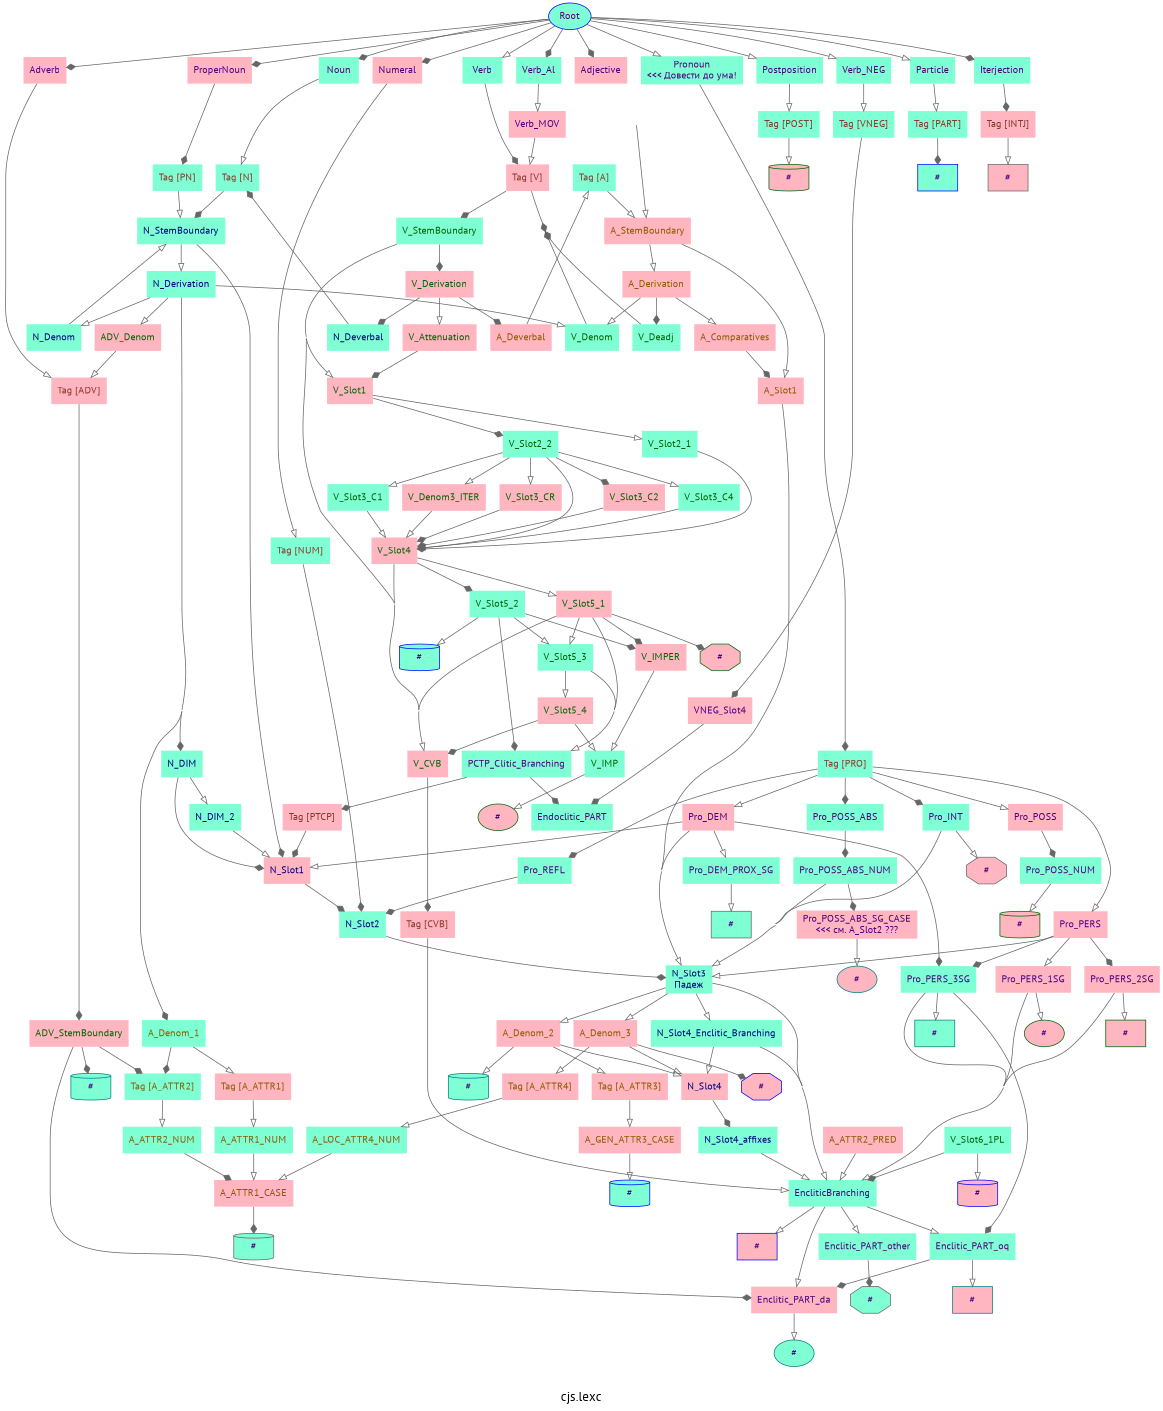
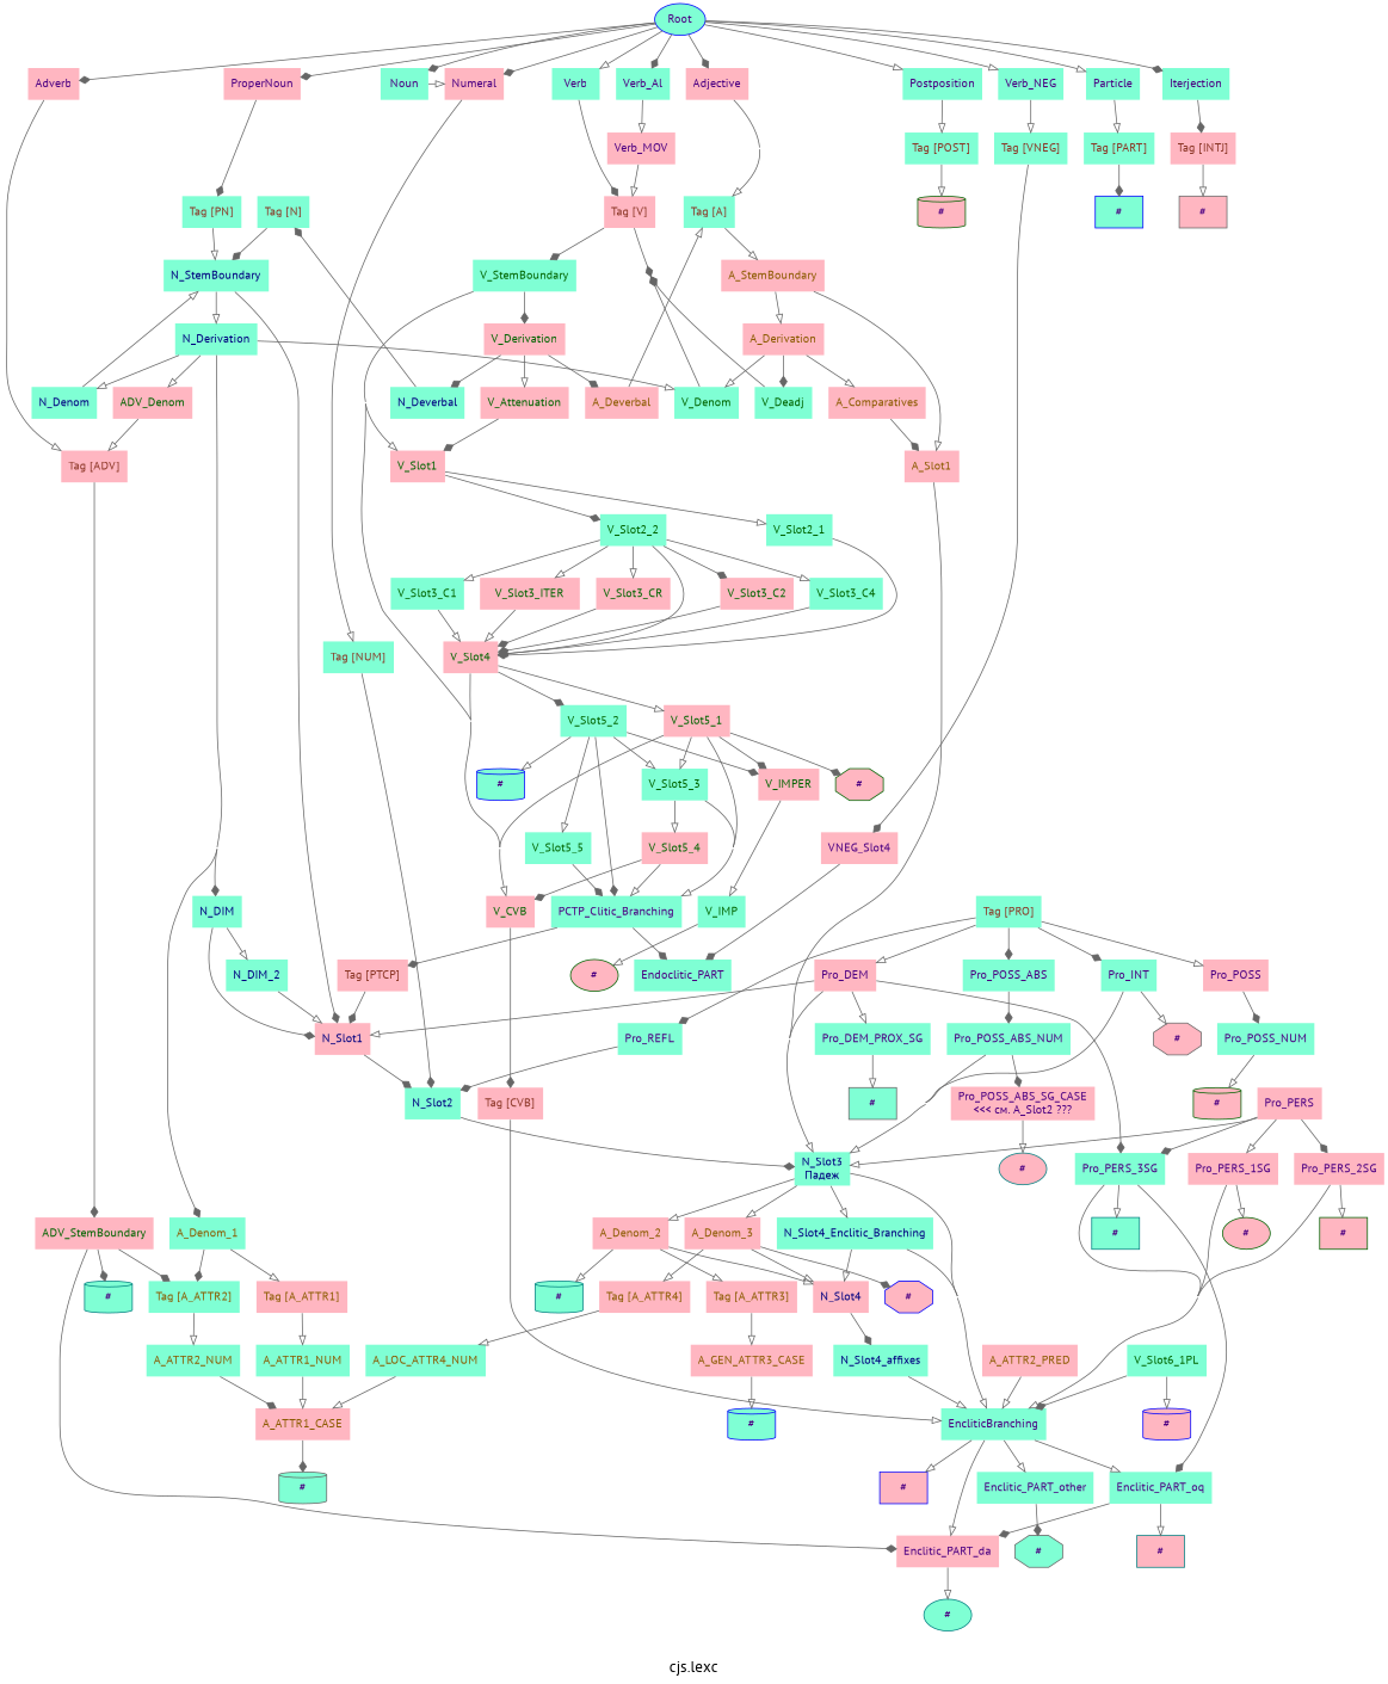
  digraph {
    concentrate=true
    fontname="PT Sans"
    fontsize=18
    label="cjs.lexc"
    node [color=darkgreen fillcolor=aquamarine fontcolor=indigo fontname="PT Sans" fontsize=14 shape=none style=filled]
    edge [arrowhead=onormal color=gray40]
    n1 [color=gray40 label=Noun]
    n2 [fillcolor=lightpink label=ProperNoun]
-   n3 [color=blue label="Pronoun\n<<< Довести до ума!"]
    n4 [label=Postposition]
    n5 [color=gray40 fillcolor=lightpink label=Adjective]
    n6 [color=gray40 fillcolor=lightpink label=Numeral]
    n7 [color=gray40 label=Verb]
    n8 [label=Verb_Al]
    n9 [color=gray40 label=Verb_NEG]
    n10 [color=blue fillcolor=lightpink label=Adverb]
    n11 [color=blue label=Particle]
    n12 [color=blue label=Iterjection]
    n13 [fontcolor=tomato4 label="Tag [N]"]
    n14 [color=gray40 fillcolor=lightpink fontcolor=tomato4 label="Tag [V]"]
    n15 [color=gray40 fontcolor=tomato4 label="Tag [A]"]
    n16 [color=blue fontcolor=tomato4 label="Tag [PN]"]
    n17 [fontcolor=tomato4 label="Tag [PRO]"]
    n18 [color=teal fontcolor=tomato4 label="Tag [POST]"]
    n19 [color=blue fontcolor=tomato4 label="Tag [NUM]"]
    n20 [fillcolor=lightpink label=Verb_MOV]
    n21 [color=teal fontcolor=tomato4 label="Tag [VNEG]"]
    n22 [color=teal fillcolor=lightpink fontcolor=tomato4 label="Tag [ADV]"]
    n23 [fontcolor=tomato4 label="Tag [PART]"]
    n24 [color=gray40 fillcolor=lightpink fontcolor=tomato4 label="Tag [INTJ]"]
    n25 [color=teal fontcolor=navy label=N_StemBoundary]
    n26 [fontcolor=darkgreen label=V_StemBoundary]
    n27 [color=blue fillcolor=lightpink fontcolor=orange4 label=A_StemBoundary]
    n28 [fillcolor=lightpink fontcolor=navy label=N_Slot1]
    n29 [color=teal fontcolor=navy label=N_Derivation]
    n30 [color=blue fillcolor=lightpink fontcolor=darkgreen label=V_Derivation]
    n31 [fillcolor=lightpink fontcolor=darkgreen label=V_Slot1]
    n32 [color=gray40 fillcolor=lightpink fontcolor=darkgreen label=V_CVB]
    n33 [fillcolor=lightpink fontcolor=orange4 label=A_Derivation]
    n34 [fillcolor=lightpink fontcolor=orange4 label=A_Slot1]
    n35 [color=teal fillcolor=lightpink label=Pro_PERS]
    n36 [fillcolor=lightpink label=Pro_POSS]
    n37 [color=gray40 label=Pro_POSS_ABS]
    n38 [color=blue fillcolor=lightpink label=Pro_DEM]
    n39 [color=teal label=Pro_INT]
    n40 [label=Pro_REFL]
    n41 [fillcolor=lightpink label="#" shape=cylinder]
    n42 [fontcolor=navy label=N_Slot2]
    n43 [fillcolor=lightpink label=VNEG_Slot4]
    n44 [color=gray40 fillcolor=lightpink fontcolor=darkgreen label=ADV_StemBoundary]
    n45 [color=blue label="#" shape=box]
    n46 [color=gray40 fillcolor=lightpink label="#" shape=box]
    n47 [color=blue label=Root shape=ellipse]
    n48 [color=teal fontcolor=navy label="N_Slot3\nПадеж"]
    n49 [color=gray40 fillcolor=lightpink label=Pro_PERS_1SG]
    n50 [color=blue fillcolor=lightpink label=Pro_PERS_2SG]
    n51 [color=gray40 label=Pro_PERS_3SG]
    n52 [label=Pro_POSS_NUM]
    n53 [label=Pro_POSS_ABS_NUM]
    n54 [color=gray40 label=Pro_DEM_PROX_SG]
    n55 [color=gray40 fillcolor=lightpink label="#" shape=octagon]
    n56 [color=blue label=Endoclitic_PART]
    n57 [fillcolor=lightpink label=Enclitic_PART_da]
    n58 [color=teal fontcolor=orange4 label="Tag [A_ATTR2]"]
    n59 [color=teal label="#" shape=cylinder]
    n60 [color=teal fontcolor=navy label=N_DIM]
    n61 [color=blue fontcolor=orange4 label=A_Denom_1]
    n62 [fontcolor=navy label=N_Denom]
    n63 [color=gray40 fontcolor=darkgreen label=V_Denom]
    n64 [color=blue fillcolor=lightpink fontcolor=darkgreen label=ADV_Denom]
    n65 [color=gray40 fillcolor=lightpink fontcolor=darkgreen label=V_Attenuation]
    n66 [color=blue fontcolor=navy label=N_Deverbal]
    n67 [color=gray40 fillcolor=lightpink fontcolor=orange4 label=A_Deverbal]
    n68 [fontcolor=darkgreen label=V_Slot2_1]
    n69 [color=teal fontcolor=darkgreen label=V_Slot2_2]
    n70 [fillcolor=lightpink fontcolor=tomato4 label="Tag [CVB]"]
    n71 [color=teal fillcolor=lightpink fontcolor=orange4 label=A_Comparatives]
    n72 [color=gray40 fontcolor=darkgreen label=V_Deadj]
    n73 [color=teal label="#" shape=ellipse]
    n74 [color=teal fontcolor=orange4 label=A_ATTR2_NUM]
    n75 [color=blue label=EncliticBranching]
    n76 [color=blue fontcolor=navy label=N_Slot4_Enclitic_Branching]
    n77 [color=gray40 fillcolor=lightpink fontcolor=orange4 label=A_Denom_2]
    n78 [fillcolor=lightpink fontcolor=orange4 label=A_Denom_3]
    n79 [color=teal fillcolor=lightpink fontcolor=darkgreen label=V_Slot4]
    n80 [color=blue fillcolor=lightpink fontcolor=darkgreen label=V_Slot3_C2]
    n81 [color=blue fontcolor=darkgreen label=V_Slot3_C4]
    n82 [color=blue fontcolor=darkgreen label=V_Slot3_C1]
-   n83 [color=gray40 fillcolor=lightpink fontcolor=darkgreen label=V_Denom3_ITER]
+   n83 [color=gray40 fillcolor=lightpink fontcolor=darkgreen label=V_Slot3_ITER]
    n84 [color=teal fillcolor=lightpink fontcolor=darkgreen label=V_Slot3_CR]
    n85 [color=gray40 fillcolor=lightpink fontcolor=darkgreen label=V_Slot5_1]
    n86 [color=gray40 fontcolor=darkgreen label=V_Slot5_2]
    n87 [label=Enclitic_PART_oq]
    n88 [color=gray40 label=Enclitic_PART_other]
    n89 [color=blue fillcolor=lightpink label="#" shape=box]
    n90 [color=gray40 fontcolor=darkgreen label=V_Slot5_3]
    n91 [label=PCTP_Clitic_Branching]
    n92 [fillcolor=lightpink label="#" shape=octagon]
    n93 [color=gray40 fillcolor=lightpink fontcolor=darkgreen label=V_IMPER]
+   n94 [fontcolor=darkgreen label=V_Slot5_5]
    n95 [color=blue label="#" shape=cylinder]
    n96 [color=teal fillcolor=lightpink fontcolor=darkgreen label=V_Slot5_4]
    n97 [color=blue fillcolor=lightpink fontcolor=tomato4 label="Tag [PTCP]"]
    n98 [fontcolor=darkgreen label=V_IMP]
    n99 [fillcolor=lightpink label="#" shape=ellipse]
    n100 [color=blue fontcolor=darkgreen label=V_Slot6_1PL]
    n101 [color=blue fillcolor=lightpink label="#" shape=cylinder]
    n102 [color=teal fillcolor=lightpink label="#" shape=box]
    n103 [color=gray40 label="#" shape=octagon]
    n104 [fillcolor=lightpink fontcolor=orange4 label=A_ATTR1_CASE]
    n105 [color=gray40 label="#" shape=cylinder]
    n106 [fontcolor=navy label=N_DIM_2]
    n107 [color=gray40 fillcolor=lightpink fontcolor=orange4 label="Tag [A_ATTR1]"]
    n108 [fontcolor=orange4 label=A_ATTR1_NUM]
    n109 [color=blue fillcolor=lightpink fontcolor=navy label=N_Slot4]
    n110 [color=gray40 fillcolor=lightpink fontcolor=orange4 label="Tag [A_ATTR3]"]
    n111 [color=teal label="#" shape=cylinder]
    n112 [color=teal fillcolor=lightpink fontcolor=orange4 label="Tag [A_ATTR4]"]
    n113 [color=blue fillcolor=lightpink label="#" shape=octagon]
    n114 [fontcolor=navy label=N_Slot4_affixes]
    n115 [color=gray40 fillcolor=lightpink fontcolor=orange4 label=A_GEN_ATTR3_CASE]
    n116 [color=teal fontcolor=orange4 label=A_LOC_ATTR4_NUM]
    n117 [color=blue label="#" shape=cylinder]
    n118 [color=gray40 fillcolor=lightpink fontcolor=orange4 label=A_ATTR2_PRED]
    n119 [fillcolor=lightpink label="#" shape=ellipse]
    n120 [fillcolor=lightpink label="#" shape=box]
    n121 [color=teal label="#" shape=box]
    n122 [fillcolor=lightpink label="#" shape=cylinder]
    n123 [fillcolor=lightpink label="Pro_POSS_ABS_SG_CASE\n<<< см. A_Slot2 ???"]
    n124 [color=gray40 label="#" shape=box]
    n125 [color=teal fillcolor=lightpink label="#" shape=ellipse]
    subgraph sub_1 {
      rank=same
      n1
      n2
-     n3
      n4
      n5
      n6
      n7
      n8
      n9
      n10
      n11
      n12
    }
    subgraph sub_2 {
      rank=same
      n13
      n14
      n15
    }
-   n1 -> n13
+   n1 -> n6
    n2 -> n16 [arrowhead=diamond]
-   n3 -> n17 [arrowhead=diamond]
    n4 -> n18
-   n5 -> n27
+   n5 -> n15
    n6 -> n19
    n7 -> n14 [arrowhead=diamond]
    n8 -> n20
    n9 -> n21
    n10 -> n22
    n11 -> n23
    n12 -> n24 [arrowhead=diamond]
    n13 -> n25 [arrowhead=diamond]
    n14 -> n26 [arrowhead=diamond]
    n15 -> n27
    n16 -> n25
-   n17 -> n35
    n17 -> n36
    n17 -> n37 [arrowhead=diamond]
    n17 -> n38
    n17 -> n39 [arrowhead=diamond]
    n17 -> n40 [arrowhead=diamond]
    n18 -> n41
    n19 -> n42 [arrowhead=diamond]
    n20 -> n14
    n21 -> n43 [arrowhead=diamond]
    n22 -> n44 [arrowhead=diamond]
    n23 -> n45 [arrowhead=diamond]
    n24 -> n46
    n25 -> n28 [arrowhead=diamond]
    n25 -> n29
    n26 -> n30 [arrowhead=diamond]
    n26 -> n31
    n26 -> n32
    n27 -> n33
    n27 -> n34
    n28 -> n42 [arrowhead=diamond]
    n29 -> n60 [arrowhead=diamond]
    n29 -> n61 [arrowhead=diamond]
    n29 -> n62
    n29 -> n63
    n29 -> n64
    n30 -> n65
    n30 -> n66 [arrowhead=diamond]
    n30 -> n67 [arrowhead=diamond]
    n31 -> n68
    n31 -> n69 [arrowhead=diamond]
    n32 -> n70 [arrowhead=diamond]
    n33 -> n63
    n33 -> n71
    n33 -> n72 [arrowhead=diamond]
    n34 -> n48
    n35 -> n48
    n35 -> n49
    n35 -> n50 [arrowhead=diamond]
    n35 -> n51 [arrowhead=diamond]
    n36 -> n52 [arrowhead=diamond]
    n37 -> n53 [arrowhead=diamond]
    n38 -> n28
    n38 -> n48
    n38 -> n51 [arrowhead=diamond]
    n38 -> n54
    n39 -> n48 [arrowhead=diamond]
    n39 -> n55
    n40 -> n42 [arrowhead=diamond]
    n42 -> n48 [arrowhead=diamond]
    n43 -> n56 [arrowhead=diamond]
    n44 -> n57 [arrowhead=diamond]
    n44 -> n58 [arrowhead=diamond]
    n44 -> n59 [arrowhead=diamond]
    n47 -> n1 [arrowhead=diamond]
    n47 -> n2 [arrowhead=diamond]
-   n47 -> n3
    n47 -> n4
    n47 -> n5 [arrowhead=diamond]
    n47 -> n6 [arrowhead=diamond]
    n47 -> n7
    n47 -> n8 [arrowhead=diamond]
    n47 -> n9
    n47 -> n10 [arrowhead=diamond]
    n47 -> n11
    n47 -> n12 [arrowhead=diamond]
    n48 -> n75 [arrowhead=diamond]
    n48 -> n76
    n48 -> n77
    n48 -> n78
    n49 -> n75
    n49 -> n119
    n50 -> n75
    n50 -> n120
    n51 -> n75
    n51 -> n87 [arrowhead=diamond]
    n51 -> n121
    n52 -> n122
    n53 -> n48
    n53 -> n123 [arrowhead=diamond]
    n54 -> n124
    n57 -> n73
    n58 -> n74
    n60 -> n28 [arrowhead=diamond]
    n60 -> n106
    n61 -> n58 [arrowhead=diamond]
    n61 -> n107
    n62 -> n25
    n63 -> n14 [arrowhead=diamond]
    n64 -> n22
    n65 -> n31 [arrowhead=diamond]
    n66 -> n13 [arrowhead=diamond]
    n67 -> n15
    n68 -> n79 [arrowhead=diamond]
    n69 -> n79 [arrowhead=diamond]
    n69 -> n80 [arrowhead=diamond]
    n69 -> n81
    n69 -> n82
    n69 -> n83
    n69 -> n84
    n70 -> n75
    n71 -> n34 [arrowhead=diamond]
    n72 -> n14 [arrowhead=diamond]
    n74 -> n104 [arrowhead=diamond]
    n75 -> n57
    n75 -> n87
    n75 -> n88
    n75 -> n89
    n76 -> n75
    n76 -> n109
    n77 -> n109
    n77 -> n110
    n77 -> n111
    n78 -> n109
    n78 -> n112
    n78 -> n113 [arrowhead=diamond]
    n79 -> n32 [arrowhead=diamond]
    n79 -> n85
    n79 -> n86 [arrowhead=diamond]
    n80 -> n79 [arrowhead=diamond]
    n81 -> n79
    n82 -> n79
    n83 -> n79
    n84 -> n79 [arrowhead=diamond]
    n85 -> n32
    n85 -> n90
    n85 -> n91 [arrowhead=diamond]
    n85 -> n92 [arrowhead=diamond]
    n85 -> n93 [arrowhead=diamond]
    n86 -> n90
    n86 -> n91 [arrowhead=diamond]
    n86 -> n93 [arrowhead=diamond]
+   n86 -> n94
    n86 -> n95
    n87 -> n57 [arrowhead=diamond]
    n87 -> n102
    n88 -> n103 [arrowhead=diamond]
    n90 -> n91
    n90 -> n96
    n91 -> n56 [arrowhead=diamond]
    n91 -> n97 [arrowhead=diamond]
    n93 -> n98
+   n94 -> n91 [arrowhead=diamond]
    n96 -> n32 [arrowhead=diamond]
-   n96 -> n98
+   n96 -> n91
    n97 -> n28 [arrowhead=diamond]
    n98 -> n99
    n100 -> n75 [arrowhead=diamond]
    n100 -> n101
    n104 -> n105 [arrowhead=diamond]
    n106 -> n28
    n107 -> n108
    n108 -> n104
    n109 -> n114 [arrowhead=diamond]
    n110 -> n115
    n112 -> n116
    n114 -> n75
    n115 -> n117
    n116 -> n104
    n118 -> n75
    n123 -> n125
  }
